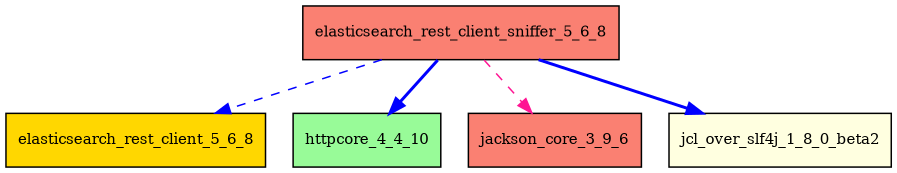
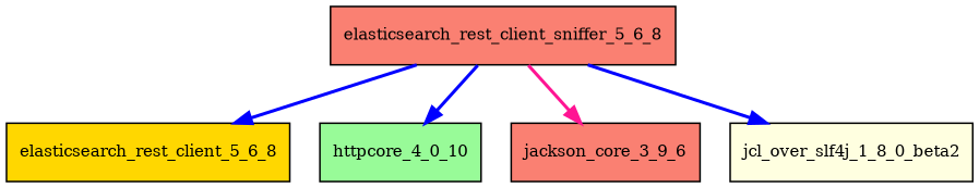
  digraph {
    node [fillcolor=salmon fontsize=10.0 shape=box style=filled]
    edge [color=blue style=dashed]
    elasticsearch_rest_client_5_6_8 [fillcolor=gold]
    elasticsearch_rest_client_sniffer_5_6_8
-   httpcore_4_4_10 [fillcolor=palegreen]
+   httpcore_4_4_10 [fillcolor=palegreen label=httpcore_4_0_10]
    n4 [label=jackson_core_3_9_6]
    jcl_over_slf4j_1_8_0_beta2 [fillcolor=lightyellow]
-   elasticsearch_rest_client_sniffer_5_6_8 -> elasticsearch_rest_client_5_6_8
+   elasticsearch_rest_client_sniffer_5_6_8 -> elasticsearch_rest_client_5_6_8 [style=bold]
    elasticsearch_rest_client_sniffer_5_6_8 -> httpcore_4_4_10 [style=bold]
-   elasticsearch_rest_client_sniffer_5_6_8 -> n4 [color=deeppink]
+   elasticsearch_rest_client_sniffer_5_6_8 -> n4 [color=deeppink style=bold]
    elasticsearch_rest_client_sniffer_5_6_8 -> jcl_over_slf4j_1_8_0_beta2 [style=bold]
  }
